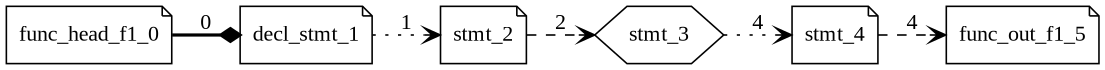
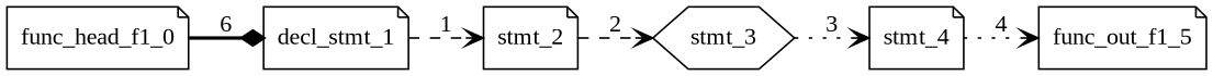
  digraph {
    fontname="Liberation Serif"
    rankdir=LR
    node [fontname="Liberation Serif" shape=note]
    edge [arrowhead=vee fontname="Liberation Serif" style=dotted]
    n1 [label="decl_stmt_1\n"]
    n2 [label="stmt_2\n"]
    n3 [label="stmt_3\n" shape=hexagon]
    n4 [label="func_head_f1_0\n"]
    n5 [label="func_out_f1_5\n"]
    n6 [label="stmt_4\n"]
-   n1 -> n2 [label=1]
+   n1 -> n2 [label=1 style=dashed]
    n2 -> n3 [label=2 style=dashed]
-   n3 -> n6 [label=4]
-   n4 -> n1 [arrowhead=diamond label=0 style=bold]
-   n6 -> n5 [label=4 style=dashed]
+   n3 -> n6 [label=3]
+   n4 -> n1 [arrowhead=diamond label=6 style=bold]
+   n6 -> n5 [label=4]
  }
